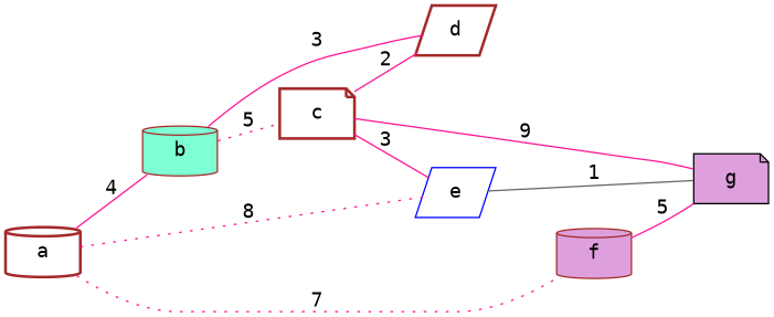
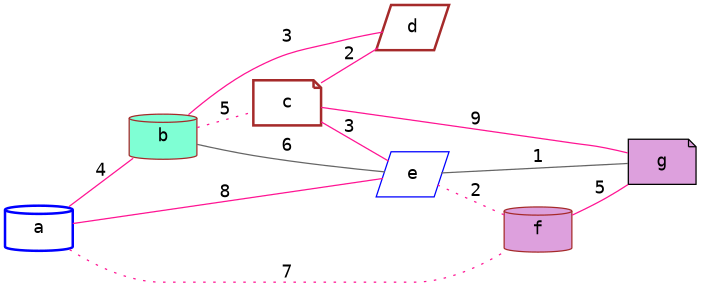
  graph {
    fontname="DejaVu Sans Mono"
    rankdir=LR
    node [color=brown fillcolor=white fontname="DejaVu Sans Mono" shape=cylinder style=filled]
    edge [color=deeppink fontname="DejaVu Sans Mono" style=solid]
-   n1 [label=a style="bold,filled"]
+   n1 [color=blue label=a style="bold,filled"]
    n2 [fillcolor=aquamarine label=b]
    n3 [color=blue label=e shape=parallelogram]
    n4 [fillcolor=plum label=f]
    n5 [label=d shape=parallelogram style="bold,filled"]
    n6 [label=c shape=note style="bold,filled"]
    n7 [color=black fillcolor=plum label=g shape=note]
    n1 -- n2 [label=4]
-   n1 -- n3 [label=8 style=dotted]
+   n1 -- n3 [label=8]
    n1 -- n4 [label=7 style=dotted]
+   n2 -- n3 [color=gray40 label=6]
    n2 -- n5 [label=3]
    n2 -- n6 [label=5 style=dotted]
+   n3 -- n4 [label=2 style=dotted]
    n3 -- n7 [color=gray40 label=1]
    n4 -- n7 [label=5]
    n6 -- n3 [label=3]
    n6 -- n5 [label=2]
    n6 -- n7 [label=9]
  }
